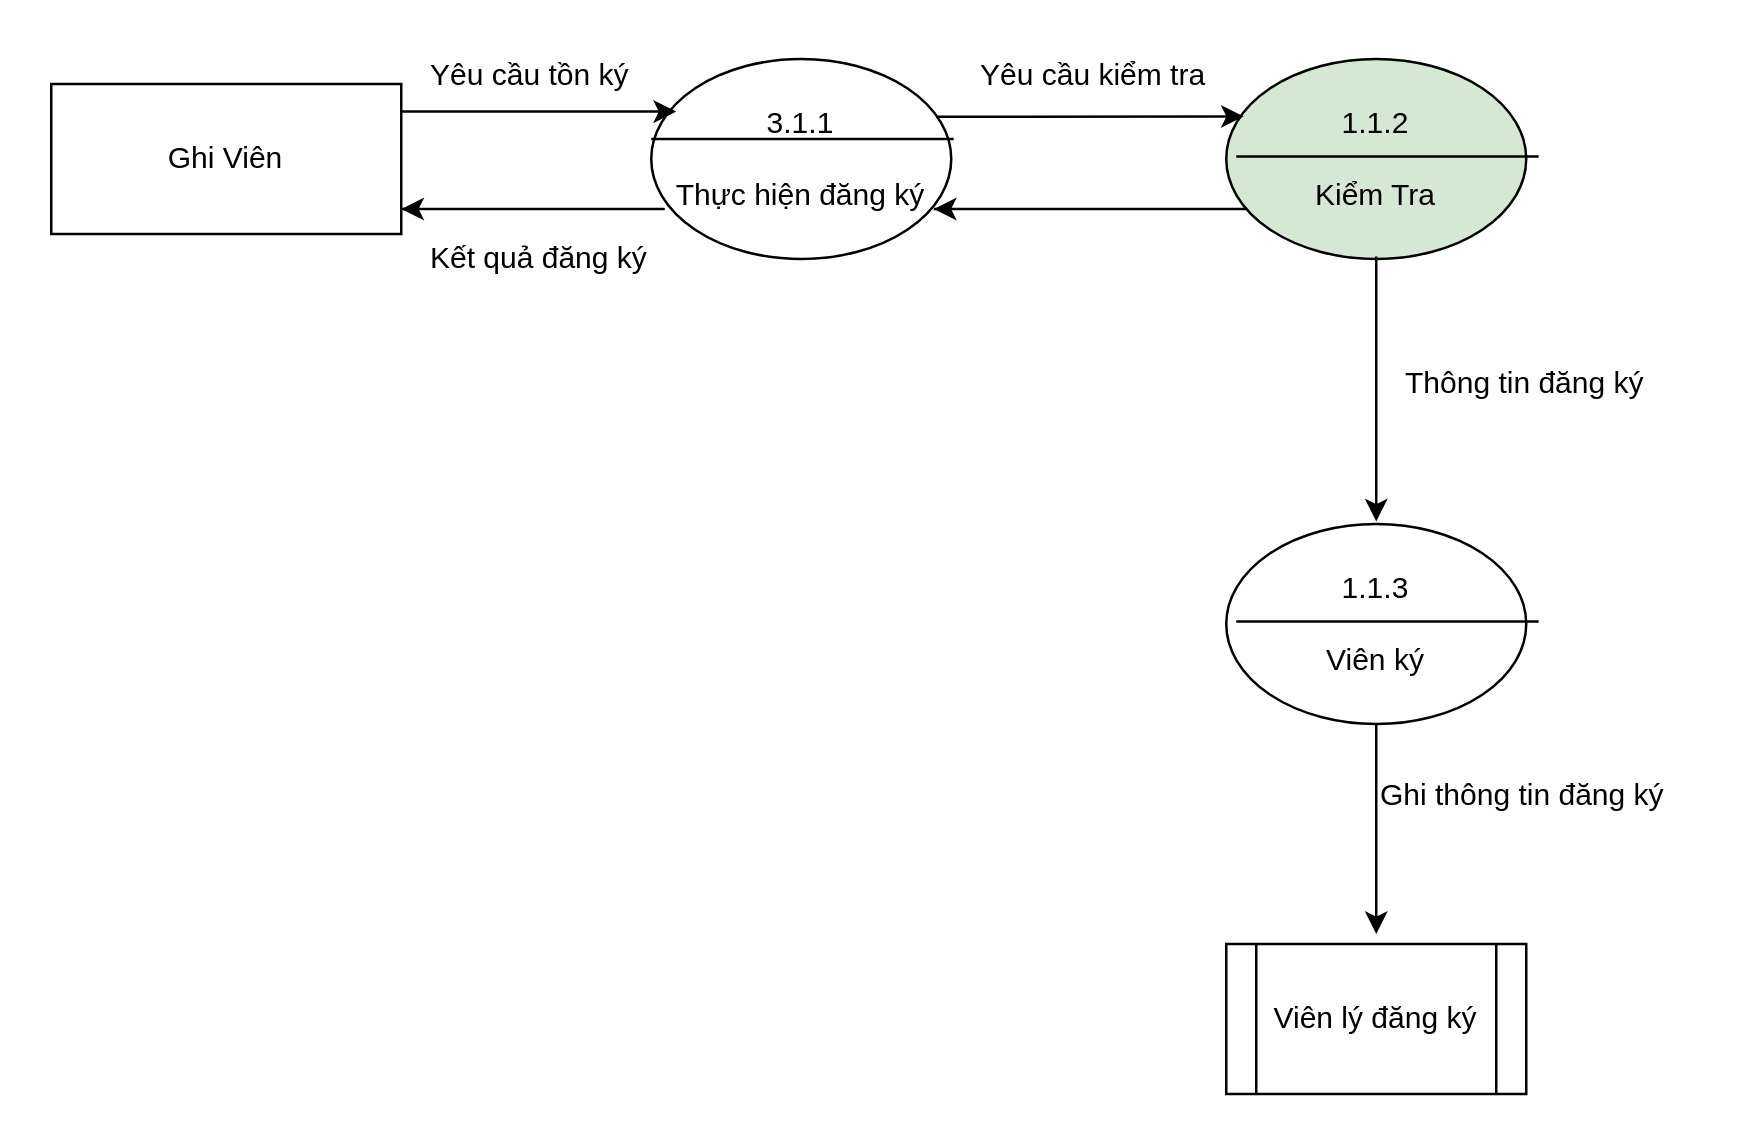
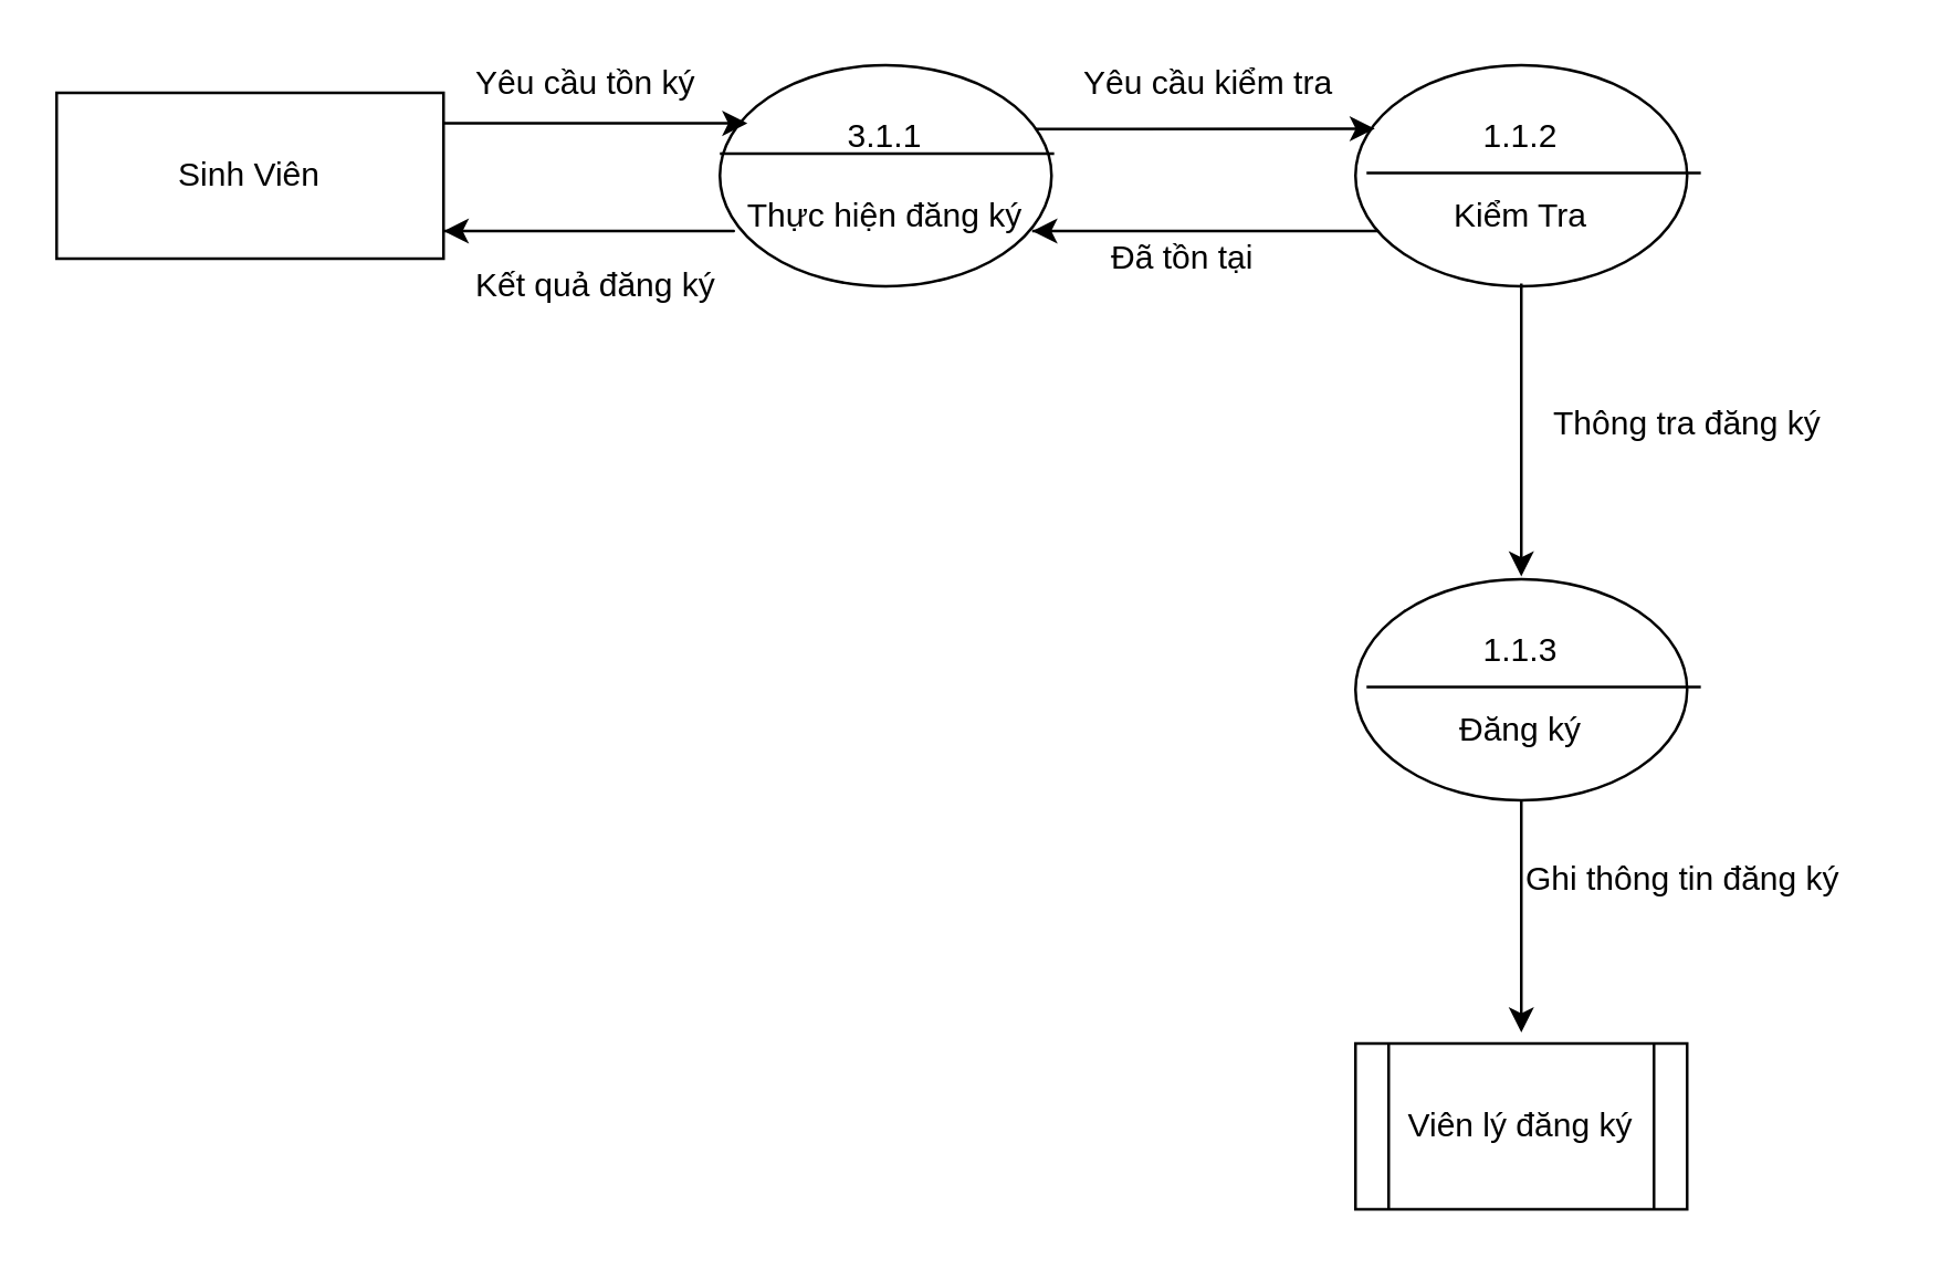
  <mxCell id="0" />
  <mxCell id="1" parent="0" />
- <mxCell id="2" value="Ghi Viên" style="rounded=0;whiteSpace=wrap;html=1;" parent="1" vertex="1"><mxGeometry x="20" y="33" width="140" height="60" as="geometry" /></mxCell>
- <mxCell id="3" value="1.1.2&lt;br&gt;&lt;br&gt;Kiểm Tra" style="ellipse;whiteSpace=wrap;html=1;fillColor=#d5e8d4;" parent="1" vertex="1"><mxGeometry x="490" y="23" width="120" height="80" as="geometry" /></mxCell>
+ <mxCell id="2" value="Sinh Viên" style="rounded=0;whiteSpace=wrap;html=1;" parent="1" vertex="1"><mxGeometry x="20" y="33" width="140" height="60" as="geometry" /></mxCell>
+ <mxCell id="3" value="1.1.2&lt;br&gt;&lt;br&gt;Kiểm Tra" style="ellipse;whiteSpace=wrap;html=1;" parent="1" vertex="1"><mxGeometry x="490" y="23" width="120" height="80" as="geometry" /></mxCell>
  <mxCell id="4" value="3.1.1&lt;br&gt;&lt;br&gt;Thực hiện đăng ký" style="ellipse;whiteSpace=wrap;html=1;" parent="1" vertex="1"><mxGeometry x="260" y="23" width="120" height="80" as="geometry" /></mxCell>
  <mxCell id="5" value="" style="endArrow=none;html=1;entryX=1.008;entryY=0.4;entryDx=0;entryDy=0;entryPerimeter=0;" parent="1" target="4" edge="1"><mxGeometry width="50" height="50" relative="1" as="geometry"><mxPoint x="260" y="55" as="sourcePoint" /><mxPoint x="350" y="52.5" as="targetPoint" /></mxGeometry></mxCell>
  <mxCell id="6" value="" style="endArrow=classic;html=1;entryX=0.083;entryY=0.263;entryDx=0;entryDy=0;entryPerimeter=0;" parent="1" target="4" edge="1"><mxGeometry width="50" height="50" relative="1" as="geometry"><mxPoint x="160" y="44" as="sourcePoint" /><mxPoint x="263" y="44.04" as="targetPoint" /></mxGeometry></mxCell>
  <mxCell id="7" value="" style="endArrow=classic;html=1;entryX=0.025;entryY=0.25;entryDx=0;entryDy=0;entryPerimeter=0;exitX=0.917;exitY=0.251;exitDx=0;exitDy=0;exitPerimeter=0;" parent="1" edge="1"><mxGeometry width="50" height="50" relative="1" as="geometry"><mxPoint x="374.04" y="46.08" as="sourcePoint" /><mxPoint x="497" y="46" as="targetPoint" /></mxGeometry></mxCell>
  <mxCell id="8" value="" style="endArrow=classic;html=1;" parent="1" edge="1"><mxGeometry width="50" height="50" relative="1" as="geometry"><mxPoint x="550" y="102" as="sourcePoint" /><mxPoint x="550" y="208" as="targetPoint" /></mxGeometry></mxCell>
  <mxCell id="9" value="" style="endArrow=classic;html=1;" parent="1" edge="1"><mxGeometry width="50" height="50" relative="1" as="geometry"><mxPoint x="550" y="267" as="sourcePoint" /><mxPoint x="550" y="373" as="targetPoint" /></mxGeometry></mxCell>
  <mxCell id="10" value="" style="endArrow=classic;html=1;" parent="1" edge="1"><mxGeometry width="50" height="50" relative="1" as="geometry"><mxPoint x="160" y="83" as="sourcePoint" /><mxPoint x="160" y="83" as="targetPoint" /><Array as="points"><mxPoint x="270" y="83" /></Array></mxGeometry></mxCell>
  <mxCell id="11" value="" style="endArrow=classic;html=1;" parent="1" edge="1"><mxGeometry width="50" height="50" relative="1" as="geometry"><mxPoint x="373" y="83" as="sourcePoint" /><mxPoint x="373" y="83" as="targetPoint" /><Array as="points"><mxPoint x="503" y="83" /></Array></mxGeometry></mxCell>
  <mxCell id="12" value="Yêu cầu tồn ký" style="text;html=1;resizable=0;points=[];autosize=1;align=left;verticalAlign=top;spacingTop=-4;" parent="1" vertex="1"><mxGeometry x="170" y="20" width="100" height="20" as="geometry" /></mxCell>
  <mxCell id="13" value="Kết quả đăng ký" style="text;html=1;resizable=0;points=[];autosize=1;align=left;verticalAlign=top;spacingTop=-4;" parent="1" vertex="1"><mxGeometry x="170" y="93" width="100" height="20" as="geometry" /></mxCell>
+ <mxCell id="14" value="Đã tồn tại" style="text;html=1;resizable=0;points=[];autosize=1;align=left;verticalAlign=top;spacingTop=-4;" parent="1" vertex="1"><mxGeometry x="400" y="83" width="70" height="20" as="geometry" /></mxCell>
  <mxCell id="15" value="Yêu cầu kiểm tra" style="text;html=1;resizable=0;points=[];autosize=1;align=left;verticalAlign=top;spacingTop=-4;" parent="1" vertex="1"><mxGeometry x="390" y="20" width="110" height="20" as="geometry" /></mxCell>
- <mxCell id="16" value="Thông tin đăng ký" style="text;html=1;resizable=0;points=[];autosize=1;align=left;verticalAlign=top;spacingTop=-4;" parent="1" vertex="1"><mxGeometry x="560" y="143" width="110" height="20" as="geometry" /></mxCell>
+ <mxCell id="16" value="Thông tra đăng ký" style="text;html=1;resizable=0;points=[];autosize=1;align=left;verticalAlign=top;spacingTop=-4;" parent="1" vertex="1"><mxGeometry x="560" y="143" width="110" height="20" as="geometry" /></mxCell>
  <mxCell id="17" value="Ghi thông tin đăng ký" style="text;html=1;resizable=0;points=[];autosize=1;align=left;verticalAlign=top;spacingTop=-4;" parent="1" vertex="1"><mxGeometry x="550" y="308" width="130" height="20" as="geometry" /></mxCell>
  <mxCell id="18" value="Viên lý đăng ký" style="shape=process;whiteSpace=wrap;html=1;backgroundOutline=1;" parent="1" vertex="1"><mxGeometry x="490" y="377" width="120" height="60" as="geometry" /></mxCell>
  <mxCell id="19" value="" style="endArrow=none;html=1;entryX=1.008;entryY=0.4;entryDx=0;entryDy=0;entryPerimeter=0;" edge="1" parent="1"><mxGeometry width="50" height="50" relative="1" as="geometry"><mxPoint x="494" y="62" as="sourcePoint" /><mxPoint x="614.96" y="62" as="targetPoint" /></mxGeometry></mxCell>
- <mxCell id="20" value="1.1.3&lt;br&gt;&lt;br&gt;Viên ký" style="ellipse;whiteSpace=wrap;html=1;" vertex="1" parent="1"><mxGeometry x="490" y="209" width="120" height="80" as="geometry" /></mxCell>
+ <mxCell id="20" value="1.1.3&lt;br&gt;&lt;br&gt;Đăng ký" style="ellipse;whiteSpace=wrap;html=1;" vertex="1" parent="1"><mxGeometry x="490" y="209" width="120" height="80" as="geometry" /></mxCell>
  <mxCell id="21" value="" style="endArrow=none;html=1;entryX=1.008;entryY=0.4;entryDx=0;entryDy=0;entryPerimeter=0;" edge="1" parent="1"><mxGeometry width="50" height="50" relative="1" as="geometry"><mxPoint x="494" y="248" as="sourcePoint" /><mxPoint x="614.96" y="248" as="targetPoint" /></mxGeometry></mxCell>
